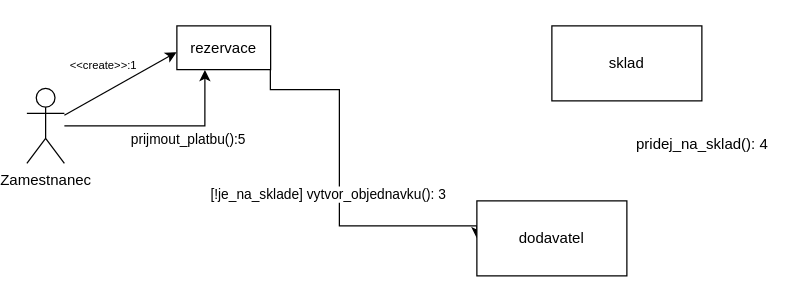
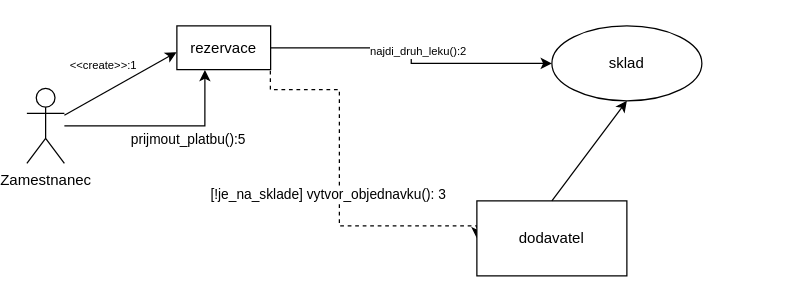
  <mxCell id="0" />
  <mxCell id="1" parent="0" />
  <mxCell id="2" value="Zamestnanec" style="shape=umlActor;verticalLabelPosition=bottom;verticalAlign=top;html=1;outlineConnect=0;" parent="1" vertex="1"><mxGeometry x="20" y="70" width="30" height="60" as="geometry" /></mxCell>
- <mxCell id="5" style="edgeStyle=orthogonalEdgeStyle;rounded=0;orthogonalLoop=1;jettySize=auto;html=1;entryX=0;entryY=0.5;entryDx=0;entryDy=0;exitX=0.997;exitY=0.853;exitDx=0;exitDy=0;exitPerimeter=0;" parent="1" source="7" target="11" edge="1"><mxGeometry relative="1" as="geometry"><Array as="points"><mxPoint x="270" y="71" /><mxPoint x="270" y="180" /></Array></mxGeometry></mxCell>
+ <mxCell id="3" style="edgeStyle=orthogonalEdgeStyle;rounded=0;orthogonalLoop=1;jettySize=auto;html=1;" parent="1" source="7" target="10" edge="1"><mxGeometry relative="1" as="geometry" /></mxCell>
+ <mxCell id="4" value="najdi_druh_leku():2" style="edgeLabel;html=1;align=center;verticalAlign=middle;resizable=0;points=[];fontSize=9;" parent="3" vertex="1" connectable="0"><mxGeometry x="0.093" relative="1" as="geometry"><mxPoint y="-10" as="offset" /></mxGeometry></mxCell>
+ <mxCell id="5" style="edgeStyle=orthogonalEdgeStyle;rounded=0;orthogonalLoop=1;jettySize=auto;html=1;entryX=0;entryY=0.5;entryDx=0;entryDy=0;exitX=0.997;exitY=0.853;exitDx=0;exitDy=0;exitPerimeter=0;dashed=1;" parent="1" source="7" target="11" edge="1"><mxGeometry relative="1" as="geometry"><Array as="points"><mxPoint x="270" y="71" /><mxPoint x="270" y="180" /></Array></mxGeometry></mxCell>
  <mxCell id="6" value="[!je_na_sklade] vytvor_objednavku(): 3" style="edgeLabel;html=1;align=center;verticalAlign=middle;resizable=0;points=[];" parent="5" vertex="1" connectable="0"><mxGeometry x="0.191" y="-2" relative="1" as="geometry"><mxPoint x="-8" y="-22" as="offset" /></mxGeometry></mxCell>
  <mxCell id="7" value="rezervace" style="rounded=0;whiteSpace=wrap;html=1;" parent="1" vertex="1"><mxGeometry x="140" y="20" width="75" height="35" as="geometry" /></mxCell>
  <mxCell id="8" value="" style="endArrow=classic;html=1;rounded=0;entryX=-0.003;entryY=0.6;entryDx=0;entryDy=0;entryPerimeter=0;" parent="1" source="2" target="7" edge="1"><mxGeometry width="50" height="50" relative="1" as="geometry"><mxPoint x="60" y="110" as="sourcePoint" /><mxPoint x="110" y="60" as="targetPoint" /></mxGeometry></mxCell>
  <mxCell id="9" value="&amp;lt;&amp;lt;create&amp;gt;&amp;gt;:1" style="edgeLabel;html=1;align=center;verticalAlign=middle;resizable=0;points=[];fontSize=9;" parent="8" vertex="1" connectable="0"><mxGeometry x="-0.098" y="-2" relative="1" as="geometry"><mxPoint x="-11" y="-19" as="offset" /></mxGeometry></mxCell>
- <mxCell id="10" value="sklad" style="rounded=0;whiteSpace=wrap;html=1;" parent="1" vertex="1"><mxGeometry x="440" y="20" width="120" height="60" as="geometry" /></mxCell>
+ <mxCell id="10" value="sklad" style="ellipse;whiteSpace=wrap;html=1;" parent="1" vertex="1"><mxGeometry x="440" y="20" width="120" height="60" as="geometry" /></mxCell>
  <mxCell id="11" value="dodavatel" style="rounded=0;whiteSpace=wrap;html=1;" parent="1" vertex="1"><mxGeometry x="380" y="160" width="120" height="60" as="geometry" /></mxCell>
- <mxCell id="13" value="pridej_na_sklad(): 4" style="text;html=1;align=center;verticalAlign=middle;resizable=0;points=[];autosize=1;strokeColor=none;fillColor=none;" parent="1" vertex="1"><mxGeometry x="495" y="100" width="130" height="30" as="geometry" /></mxCell>
+ <mxCell id="12" value="" style="endArrow=classic;html=1;rounded=0;exitX=0.5;exitY=0;exitDx=0;exitDy=0;entryX=0.5;entryY=1;entryDx=0;entryDy=0;" parent="1" source="11" target="10" edge="1"><mxGeometry width="50" height="50" relative="1" as="geometry"><mxPoint x="380" y="260" as="sourcePoint" /><mxPoint x="430" y="210" as="targetPoint" /></mxGeometry></mxCell>
  <mxCell id="14" style="edgeStyle=orthogonalEdgeStyle;rounded=0;orthogonalLoop=1;jettySize=auto;html=1;entryX=0.299;entryY=1.008;entryDx=0;entryDy=0;entryPerimeter=0;" edge="1" parent="1" source="2" target="7"><mxGeometry relative="1" as="geometry" /></mxCell>
  <mxCell id="15" value="prijmout_platbu():5" style="edgeLabel;html=1;align=center;verticalAlign=middle;resizable=0;points=[];" vertex="1" connectable="0" parent="14"><mxGeometry x="0.284" relative="1" as="geometry"><mxPoint x="-3" y="10" as="offset" /></mxGeometry></mxCell>
